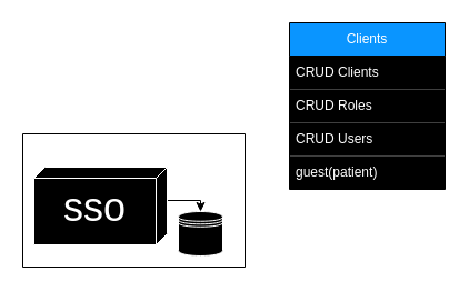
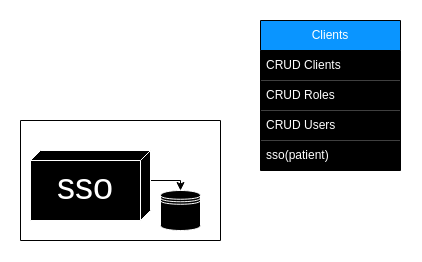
  <mxCell id="0" />
  <mxCell id="1" parent="0" />
  <mxCell id="2" value="" style="swimlane;startSize=0;" vertex="1" parent="1"><mxGeometry x="20" y="120" width="200" height="120" as="geometry" /></mxCell>
  <mxCell id="3" style="edgeStyle=orthogonalEdgeStyle;rounded=0;orthogonalLoop=1;jettySize=auto;html=1;exitX=0;exitY=0;exitDx=30;exitDy=0;exitPerimeter=0;entryX=0.5;entryY=0;entryDx=0;entryDy=0;" edge="1" parent="2" source="4" target="5"><mxGeometry relative="1" as="geometry" /></mxCell>
  <mxCell id="4" value="&lt;font style=&quot;font-size: 36px;&quot; color=&quot;#ffffff&quot;&gt;sso&lt;/font&gt;" style="verticalAlign=top;align=center;spacingTop=8;spacingLeft=2;spacingRight=12;shape=cube;size=10;direction=south;fontStyle=4;html=1;whiteSpace=wrap;fillColor=#000000;strokeColor=#FFFFFF;" vertex="1" parent="2"><mxGeometry x="10" y="30" width="120" height="70" as="geometry" /></mxCell>
  <mxCell id="5" value="" style="shape=datastore;whiteSpace=wrap;html=1;strokeColor=#FFFFFF;fillColor=#000000;" vertex="1" parent="2"><mxGeometry x="140" y="70" width="40" height="40" as="geometry" /></mxCell>
  <mxCell id="6" value="&lt;font color=&quot;#ffffff&quot;&gt;Clients&lt;/font&gt;" style="swimlane;fontStyle=0;childLayout=stackLayout;horizontal=1;startSize=30;horizontalStack=0;resizeParent=1;resizeParentMax=0;resizeLast=0;collapsible=1;marginBottom=0;whiteSpace=wrap;html=1;fillColor=#0A95FF;strokeColor=#000000;" vertex="1" parent="1"><mxGeometry x="260" y="20" width="140" height="150" as="geometry" /></mxCell>
  <mxCell id="7" value="&lt;font color=&quot;#ffffff&quot;&gt;CRUD Clients&lt;/font&gt;" style="text;strokeColor=none;fillColor=#000000;align=left;verticalAlign=middle;spacingLeft=4;spacingRight=4;overflow=hidden;points=[[0,0.5],[1,0.5]];portConstraint=eastwest;rotatable=0;whiteSpace=wrap;html=1;" vertex="1" parent="6"><mxGeometry y="30" width="140" height="30" as="geometry" /></mxCell>
  <mxCell id="8" value="&lt;font color=&quot;#ffffff&quot;&gt;CRUD Roles&lt;/font&gt;" style="text;strokeColor=none;fillColor=#000000;align=left;verticalAlign=middle;spacingLeft=4;spacingRight=4;overflow=hidden;points=[[0,0.5],[1,0.5]];portConstraint=eastwest;rotatable=0;whiteSpace=wrap;html=1;" vertex="1" parent="6"><mxGeometry y="60" width="140" height="30" as="geometry" /></mxCell>
  <mxCell id="9" value="&lt;font color=&quot;#ffffff&quot;&gt;CRUD Users&lt;/font&gt;" style="text;strokeColor=none;fillColor=#000000;align=left;verticalAlign=middle;spacingLeft=4;spacingRight=4;overflow=hidden;points=[[0,0.5],[1,0.5]];portConstraint=eastwest;rotatable=0;whiteSpace=wrap;html=1;" vertex="1" parent="6"><mxGeometry y="90" width="140" height="30" as="geometry" /></mxCell>
- <mxCell id="10" value="&lt;font color=&quot;#ffffff&quot;&gt;guest(patient)&lt;/font&gt;" style="text;strokeColor=none;fillColor=#000000;align=left;verticalAlign=middle;spacingLeft=4;spacingRight=4;overflow=hidden;points=[[0,0.5],[1,0.5]];portConstraint=eastwest;rotatable=0;whiteSpace=wrap;html=1;" vertex="1" parent="6"><mxGeometry y="120" width="140" height="30" as="geometry" /></mxCell>
+ <mxCell id="10" value="&lt;font color=&quot;#ffffff&quot;&gt;sso(patient)&lt;/font&gt;" style="text;strokeColor=none;fillColor=#000000;align=left;verticalAlign=middle;spacingLeft=4;spacingRight=4;overflow=hidden;points=[[0,0.5],[1,0.5]];portConstraint=eastwest;rotatable=0;whiteSpace=wrap;html=1;" vertex="1" parent="6"><mxGeometry y="120" width="140" height="30" as="geometry" /></mxCell>
